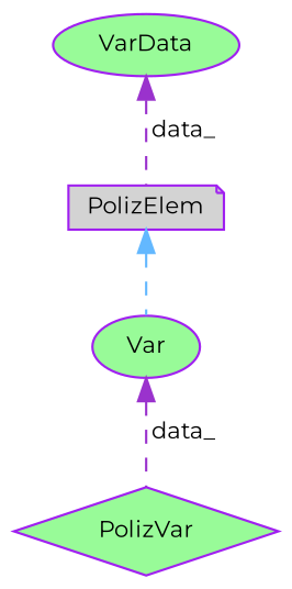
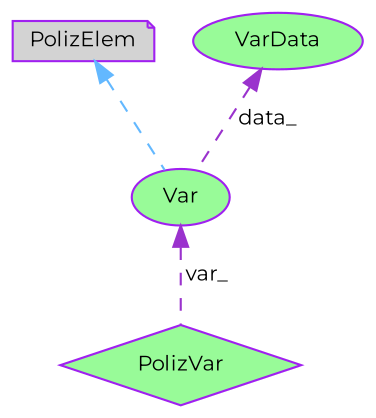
  digraph {
    fontname=Montserrat
    node [color=purple fillcolor=palegreen fontname=Montserrat fontsize=10 shape=ellipse style=filled]
    edge [color=darkorchid3 dir=back fontname=Montserrat fontsize=10 labelfontname=Helvetica labelfontsize=10 style=dashed]
    n1 [fontcolor=black height=0.2 label=PolizVar shape=diamond width=0.4]
    n2 [fillcolor=lightgrey height=0.2 label=PolizElem shape=note width=0.4]
    n3 [height=0.2 label=Var width=0.4]
    n4 [height=0.2 label=VarData width=0.4]
    n2 -> n3 [color=steelblue1]
-   n3 -> n1 [label=" data_"]
-   n4 -> n2 [label=" data_"]
+   n3 -> n1 [label=" var_"]
+   n4 -> n3 [label=" data_"]
  }
